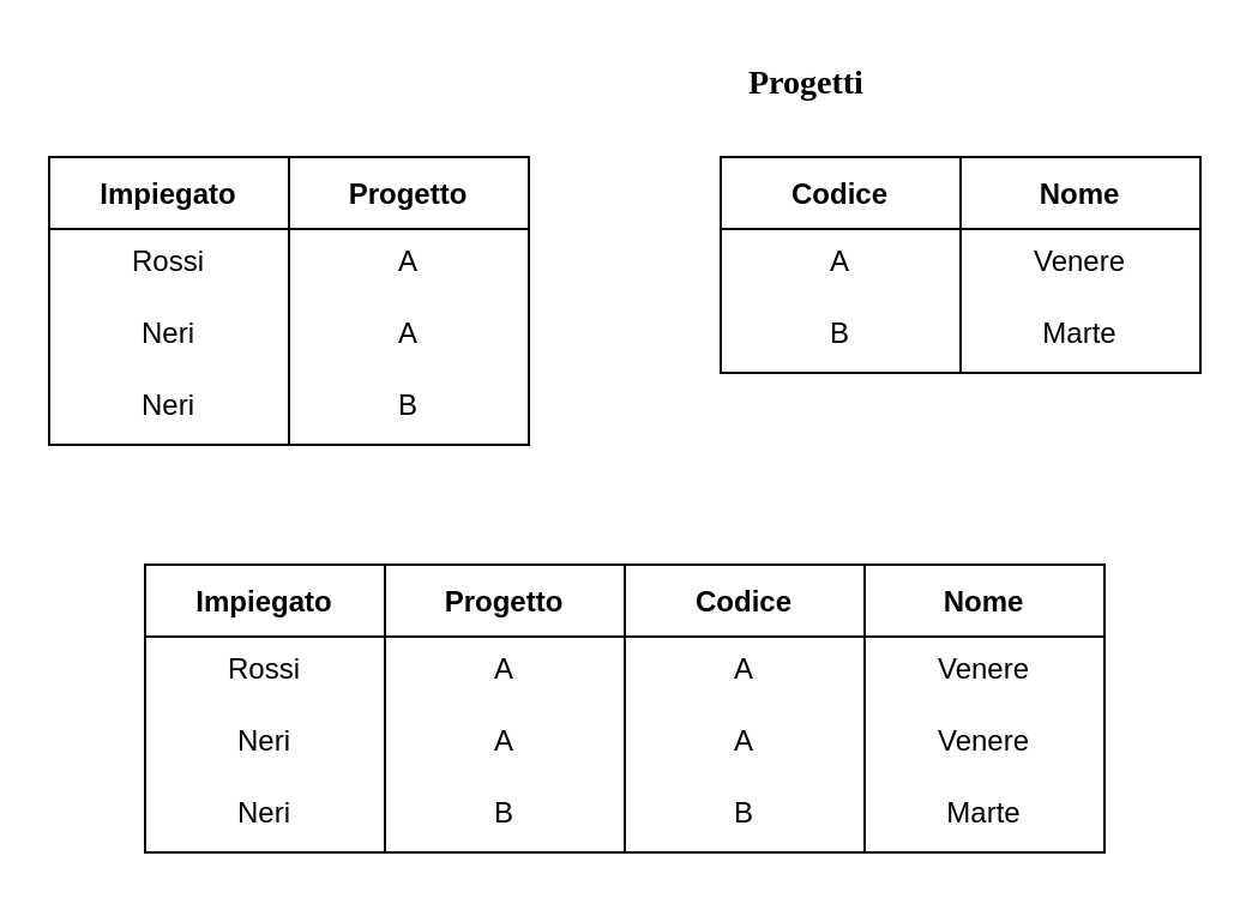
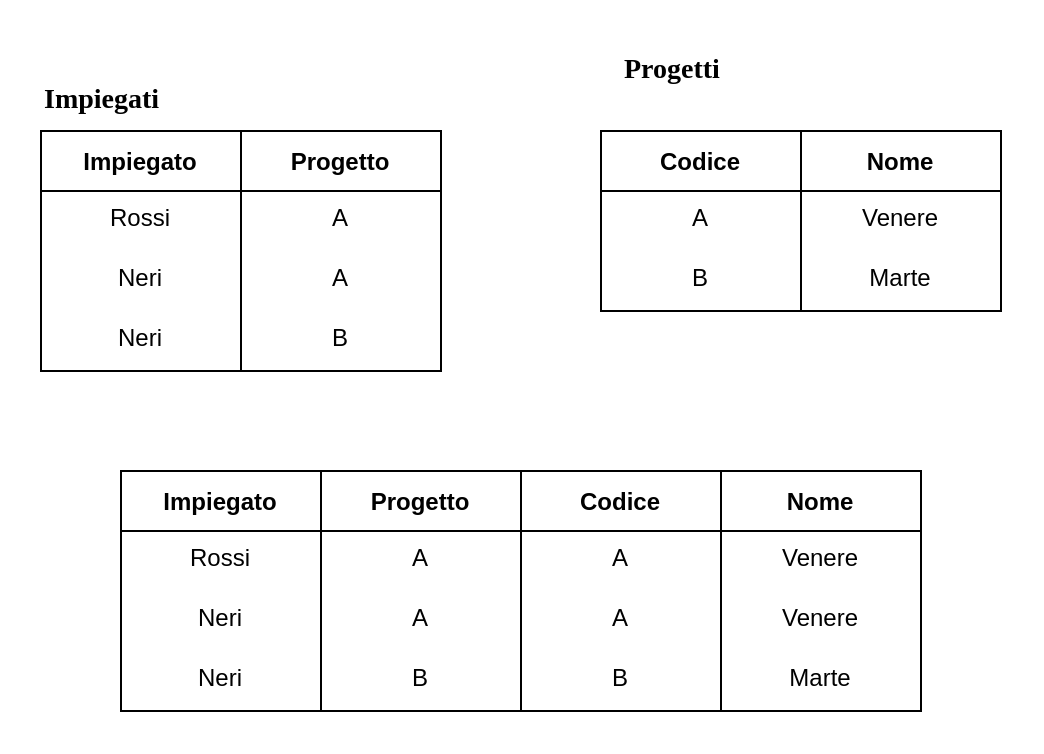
  <mxCell id="0" />
  <mxCell id="1" parent="0" />
  <mxCell id="2" value="Impiegato" style="swimlane;startSize=30;fontStyle=1" parent="1" vertex="1"><mxGeometry x="20" y="65" width="100" height="120" as="geometry" /></mxCell>
  <mxCell id="3" value="Rossi" style="text;strokeColor=none;fillColor=none;spacingLeft=4;spacingRight=4;overflow=hidden;rotatable=0;points=[[0,0.5],[1,0.5]];portConstraint=eastwest;fontSize=12;align=center;" parent="2" vertex="1"><mxGeometry y="30" width="100" height="30" as="geometry" /></mxCell>
  <mxCell id="4" value="Neri" style="text;strokeColor=none;fillColor=none;spacingLeft=4;spacingRight=4;overflow=hidden;rotatable=0;points=[[0,0.5],[1,0.5]];portConstraint=eastwest;fontSize=12;align=center;" parent="2" vertex="1"><mxGeometry y="60" width="100" height="30" as="geometry" /></mxCell>
  <mxCell id="5" value="Neri" style="text;strokeColor=none;fillColor=none;spacingLeft=4;spacingRight=4;overflow=hidden;rotatable=0;points=[[0,0.5],[1,0.5]];portConstraint=eastwest;fontSize=12;align=center;" parent="2" vertex="1"><mxGeometry y="90" width="100" height="30" as="geometry" /></mxCell>
  <mxCell id="6" value="Progetto" style="swimlane;startSize=30;" parent="1" vertex="1"><mxGeometry x="120" y="65" width="100" height="120" as="geometry" /></mxCell>
  <mxCell id="7" value="A" style="text;strokeColor=none;fillColor=none;spacingLeft=4;spacingRight=4;overflow=hidden;rotatable=0;points=[[0,0.5],[1,0.5]];portConstraint=eastwest;fontSize=12;align=center;" parent="6" vertex="1"><mxGeometry y="30" width="100" height="30" as="geometry" /></mxCell>
  <mxCell id="8" value="A" style="text;strokeColor=none;fillColor=none;spacingLeft=4;spacingRight=4;overflow=hidden;rotatable=0;points=[[0,0.5],[1,0.5]];portConstraint=eastwest;fontSize=12;align=center;" parent="6" vertex="1"><mxGeometry y="60" width="100" height="30" as="geometry" /></mxCell>
  <mxCell id="9" value="B" style="text;strokeColor=none;fillColor=none;spacingLeft=4;spacingRight=4;overflow=hidden;rotatable=0;points=[[0,0.5],[1,0.5]];portConstraint=eastwest;fontSize=12;align=center;" parent="6" vertex="1"><mxGeometry y="90" width="100" height="30" as="geometry" /></mxCell>
+ <mxCell id="10" value="Impiegati" style="text;html=1;align=left;verticalAlign=middle;resizable=0;points=[];autosize=1;strokeColor=none;fillColor=none;fontStyle=1;fontFamily=Times New Roman;fontSize=14;" parent="1" vertex="1"><mxGeometry x="20" y="35" width="80" height="30" as="geometry" /></mxCell>
  <mxCell id="11" value="Codice" style="swimlane;startSize=30;fontStyle=1" parent="1" vertex="1"><mxGeometry x="300" y="65" width="100" height="90" as="geometry" /></mxCell>
  <mxCell id="12" value="A" style="text;strokeColor=none;fillColor=none;spacingLeft=4;spacingRight=4;overflow=hidden;rotatable=0;points=[[0,0.5],[1,0.5]];portConstraint=eastwest;fontSize=12;align=center;" parent="11" vertex="1"><mxGeometry y="30" width="100" height="30" as="geometry" /></mxCell>
  <mxCell id="13" value="B" style="text;strokeColor=none;fillColor=none;spacingLeft=4;spacingRight=4;overflow=hidden;rotatable=0;points=[[0,0.5],[1,0.5]];portConstraint=eastwest;fontSize=12;align=center;" parent="11" vertex="1"><mxGeometry y="60" width="100" height="30" as="geometry" /></mxCell>
  <mxCell id="14" value="Nome" style="swimlane;startSize=30;fontStyle=1" parent="1" vertex="1"><mxGeometry x="400" y="65" width="100" height="90" as="geometry" /></mxCell>
  <mxCell id="15" value="Venere" style="text;strokeColor=none;fillColor=none;spacingLeft=4;spacingRight=4;overflow=hidden;rotatable=0;points=[[0,0.5],[1,0.5]];portConstraint=eastwest;fontSize=12;align=center;" parent="14" vertex="1"><mxGeometry y="30" width="100" height="30" as="geometry" /></mxCell>
  <mxCell id="16" value="Marte" style="text;strokeColor=none;fillColor=none;spacingLeft=4;spacingRight=4;overflow=hidden;rotatable=0;points=[[0,0.5],[1,0.5]];portConstraint=eastwest;fontSize=12;align=center;" parent="14" vertex="1"><mxGeometry y="60" width="100" height="30" as="geometry" /></mxCell>
  <mxCell id="17" value="Progetti" style="text;html=1;align=left;verticalAlign=middle;resizable=0;points=[];autosize=1;strokeColor=none;fillColor=none;fontStyle=1;fontFamily=Times New Roman;fontSize=14;" parent="1" vertex="1"><mxGeometry x="310" y="20" width="70" height="30" as="geometry" /></mxCell>
  <mxCell id="18" value="Impiegato" style="swimlane;startSize=30;fontStyle=1" parent="1" vertex="1"><mxGeometry x="60" y="235" width="100" height="120" as="geometry" /></mxCell>
  <mxCell id="19" value="Rossi" style="text;strokeColor=none;fillColor=none;spacingLeft=4;spacingRight=4;overflow=hidden;rotatable=0;points=[[0,0.5],[1,0.5]];portConstraint=eastwest;fontSize=12;align=center;" parent="18" vertex="1"><mxGeometry y="30" width="100" height="30" as="geometry" /></mxCell>
  <mxCell id="20" value="Neri" style="text;strokeColor=none;fillColor=none;spacingLeft=4;spacingRight=4;overflow=hidden;rotatable=0;points=[[0,0.5],[1,0.5]];portConstraint=eastwest;fontSize=12;align=center;" parent="18" vertex="1"><mxGeometry y="60" width="100" height="30" as="geometry" /></mxCell>
  <mxCell id="21" value="Neri" style="text;strokeColor=none;fillColor=none;spacingLeft=4;spacingRight=4;overflow=hidden;rotatable=0;points=[[0,0.5],[1,0.5]];portConstraint=eastwest;fontSize=12;align=center;" parent="18" vertex="1"><mxGeometry y="90" width="100" height="30" as="geometry" /></mxCell>
  <mxCell id="22" value="A" style="text;strokeColor=none;fillColor=none;spacingLeft=4;spacingRight=4;overflow=hidden;rotatable=0;points=[[0,0.5],[1,0.5]];portConstraint=eastwest;fontSize=12;align=center;" parent="18" vertex="1"><mxGeometry x="100" y="30" width="100" height="30" as="geometry" /></mxCell>
  <mxCell id="23" value="A" style="text;strokeColor=none;fillColor=none;spacingLeft=4;spacingRight=4;overflow=hidden;rotatable=0;points=[[0,0.5],[1,0.5]];portConstraint=eastwest;fontSize=12;align=center;" parent="18" vertex="1"><mxGeometry x="100" y="60" width="100" height="30" as="geometry" /></mxCell>
  <mxCell id="24" value="B" style="text;strokeColor=none;fillColor=none;spacingLeft=4;spacingRight=4;overflow=hidden;rotatable=0;points=[[0,0.5],[1,0.5]];portConstraint=eastwest;fontSize=12;align=center;" parent="18" vertex="1"><mxGeometry x="100" y="90" width="100" height="30" as="geometry" /></mxCell>
  <mxCell id="25" value="Progetto" style="swimlane;startSize=30;" parent="1" vertex="1"><mxGeometry x="160" y="235" width="100" height="120" as="geometry" /></mxCell>
  <mxCell id="26" value="Nome" style="swimlane;startSize=30;" parent="1" vertex="1"><mxGeometry x="360" y="235" width="100" height="120" as="geometry" /></mxCell>
  <mxCell id="27" value="Venere" style="text;strokeColor=none;fillColor=none;spacingLeft=4;spacingRight=4;overflow=hidden;rotatable=0;points=[[0,0.5],[1,0.5]];portConstraint=eastwest;fontSize=12;align=center;" parent="26" vertex="1"><mxGeometry y="30" width="100" height="30" as="geometry" /></mxCell>
  <mxCell id="28" value="Venere" style="text;strokeColor=none;fillColor=none;spacingLeft=4;spacingRight=4;overflow=hidden;rotatable=0;points=[[0,0.5],[1,0.5]];portConstraint=eastwest;fontSize=12;align=center;" parent="26" vertex="1"><mxGeometry y="60" width="100" height="30" as="geometry" /></mxCell>
  <mxCell id="29" value="Marte" style="text;strokeColor=none;fillColor=none;spacingLeft=4;spacingRight=4;overflow=hidden;rotatable=0;points=[[0,0.5],[1,0.5]];portConstraint=eastwest;fontSize=12;align=center;" parent="26" vertex="1"><mxGeometry y="90" width="100" height="30" as="geometry" /></mxCell>
  <mxCell id="30" value="Codice" style="swimlane;startSize=30;" parent="1" vertex="1"><mxGeometry x="260" y="235" width="100" height="120" as="geometry" /></mxCell>
  <mxCell id="31" value="A" style="text;strokeColor=none;fillColor=none;spacingLeft=4;spacingRight=4;overflow=hidden;rotatable=0;points=[[0,0.5],[1,0.5]];portConstraint=eastwest;fontSize=12;align=center;" parent="30" vertex="1"><mxGeometry y="30" width="100" height="30" as="geometry" /></mxCell>
  <mxCell id="32" value="A" style="text;strokeColor=none;fillColor=none;spacingLeft=4;spacingRight=4;overflow=hidden;rotatable=0;points=[[0,0.5],[1,0.5]];portConstraint=eastwest;fontSize=12;align=center;" parent="30" vertex="1"><mxGeometry y="60" width="100" height="30" as="geometry" /></mxCell>
  <mxCell id="33" value="B" style="text;strokeColor=none;fillColor=none;spacingLeft=4;spacingRight=4;overflow=hidden;rotatable=0;points=[[0,0.5],[1,0.5]];portConstraint=eastwest;fontSize=12;align=center;" parent="30" vertex="1"><mxGeometry y="90" width="100" height="30" as="geometry" /></mxCell>
